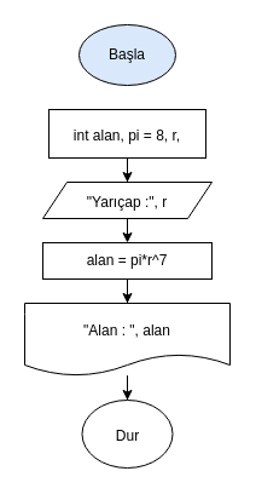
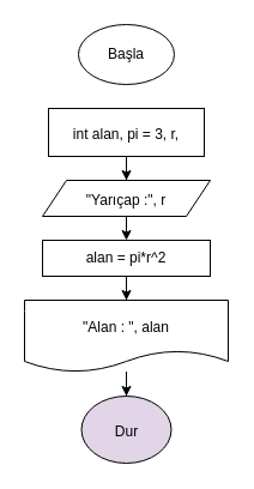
  <mxCell id="0" />
  <mxCell id="1" parent="0" />
- <mxCell id="2" value="&lt;font style=&quot;font-size: 12px;&quot;&gt;Başla&lt;/font&gt;" style="ellipse;whiteSpace=wrap;html=1;fillColor=#dae8fc;" vertex="1" parent="1"><mxGeometry x="65" y="20" width="80" height="50" as="geometry" /></mxCell>
+ <mxCell id="2" value="&lt;font style=&quot;font-size: 12px;&quot;&gt;Başla&lt;/font&gt;" style="ellipse;whiteSpace=wrap;html=1;" vertex="1" parent="1"><mxGeometry x="65" y="20" width="80" height="50" as="geometry" /></mxCell>
  <mxCell id="3" value="" style="edgeStyle=orthogonalEdgeStyle;rounded=0;orthogonalLoop=1;jettySize=auto;html=1;fontSize=18;" edge="1" parent="1" source="4" target="9"><mxGeometry relative="1" as="geometry" /></mxCell>
- <mxCell id="4" value="&lt;font style=&quot;font-size: 12px;&quot;&gt;int alan, pi = 8, r,&lt;/font&gt;" style="rounded=0;whiteSpace=wrap;html=1;fontSize=18;" vertex="1" parent="1"><mxGeometry x="40" y="90" width="130" height="40" as="geometry" /></mxCell>
+ <mxCell id="4" value="&lt;font style=&quot;font-size: 12px;&quot;&gt;int alan, pi = 3, r,&lt;/font&gt;" style="rounded=0;whiteSpace=wrap;html=1;fontSize=18;" vertex="1" parent="1"><mxGeometry x="40" y="90" width="130" height="40" as="geometry" /></mxCell>
  <mxCell id="5" value="" style="edgeStyle=orthogonalEdgeStyle;rounded=0;orthogonalLoop=1;jettySize=auto;html=1;fontSize=12;fontColor=none;" edge="1" parent="1" source="6" target="7"><mxGeometry relative="1" as="geometry" /></mxCell>
  <mxCell id="6" value="&lt;font style=&quot;font-size: 12px;&quot;&gt;&quot;Alan : &quot;, alan&lt;/font&gt;" style="shape=document;whiteSpace=wrap;html=1;boundedLbl=1;fontSize=18;" vertex="1" parent="1"><mxGeometry x="20" y="250" width="170" height="60" as="geometry" /></mxCell>
- <mxCell id="7" value="&lt;font style=&quot;font-size: 12px;&quot;&gt;Dur&lt;/font&gt;" style="ellipse;whiteSpace=wrap;html=1;fontSize=18;" vertex="1" parent="1"><mxGeometry x="67.5" y="330" width="75" height="56" as="geometry" /></mxCell>
+ <mxCell id="7" value="&lt;font style=&quot;font-size: 12px;&quot;&gt;Dur&lt;/font&gt;" style="ellipse;whiteSpace=wrap;html=1;fontSize=18;fillColor=#e1d5e7;" vertex="1" parent="1"><mxGeometry x="67.5" y="330" width="75" height="56" as="geometry" /></mxCell>
  <mxCell id="8" value="" style="edgeStyle=orthogonalEdgeStyle;rounded=0;orthogonalLoop=1;jettySize=auto;html=1;fontSize=12;" edge="1" parent="1" source="9"><mxGeometry relative="1" as="geometry"><mxPoint x="105" y="200" as="targetPoint" /></mxGeometry></mxCell>
  <mxCell id="9" value="&lt;font style=&quot;font-size: 12px;&quot;&gt;&quot;Yarıçap :&quot;, r&lt;/font&gt;" style="shape=parallelogram;perimeter=parallelogramPerimeter;whiteSpace=wrap;html=1;fixedSize=1;fontSize=18;" vertex="1" parent="1"><mxGeometry x="35" y="150" width="140" height="30" as="geometry" /></mxCell>
  <mxCell id="10" value="" style="edgeStyle=orthogonalEdgeStyle;rounded=0;orthogonalLoop=1;jettySize=auto;html=1;fontSize=12;fontColor=none;" edge="1" parent="1" source="11" target="6"><mxGeometry relative="1" as="geometry" /></mxCell>
- <mxCell id="11" value="alan = pi*r^7" style="rounded=0;whiteSpace=wrap;html=1;fontSize=12;fontColor=none;" vertex="1" parent="1"><mxGeometry x="35" y="200" width="140" height="30" as="geometry" /></mxCell>
+ <mxCell id="11" value="alan = pi*r^2" style="rounded=0;whiteSpace=wrap;html=1;fontSize=12;fontColor=none;" vertex="1" parent="1"><mxGeometry x="35" y="200" width="140" height="30" as="geometry" /></mxCell>
